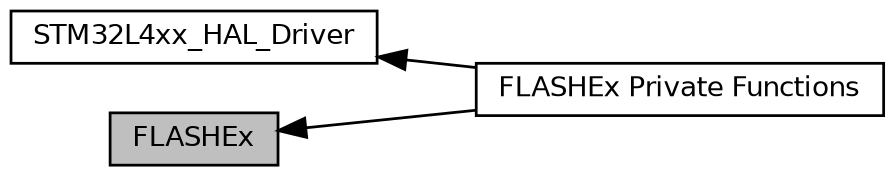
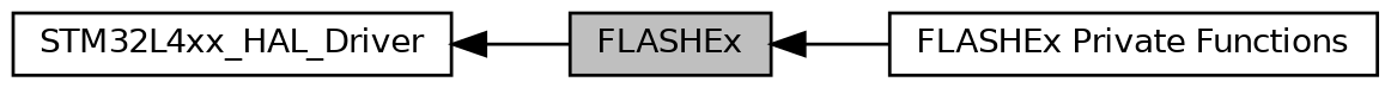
  digraph {
    rankdir=LR
    node [color=black fillcolor=white fontname=Helvetica fontsize=10 shape=box style=filled]
    edge [dir=back fontname=Helvetica fontsize=10 labelfontname=Helvetica labelfontsize=10 shape=plaintext style=solid]
    n1 [height=0.2 label=STM32L4xx_HAL_Driver width=0.4]
    n2 [fillcolor=grey75 fontcolor=black height=0.2 label=FLASHEx width=0.4]
    n3 [height=0.2 label="FLASHEx Private Functions" width=0.4]
-   n1 -> n3
+   n1 -> n2
    n2 -> n3
  }
